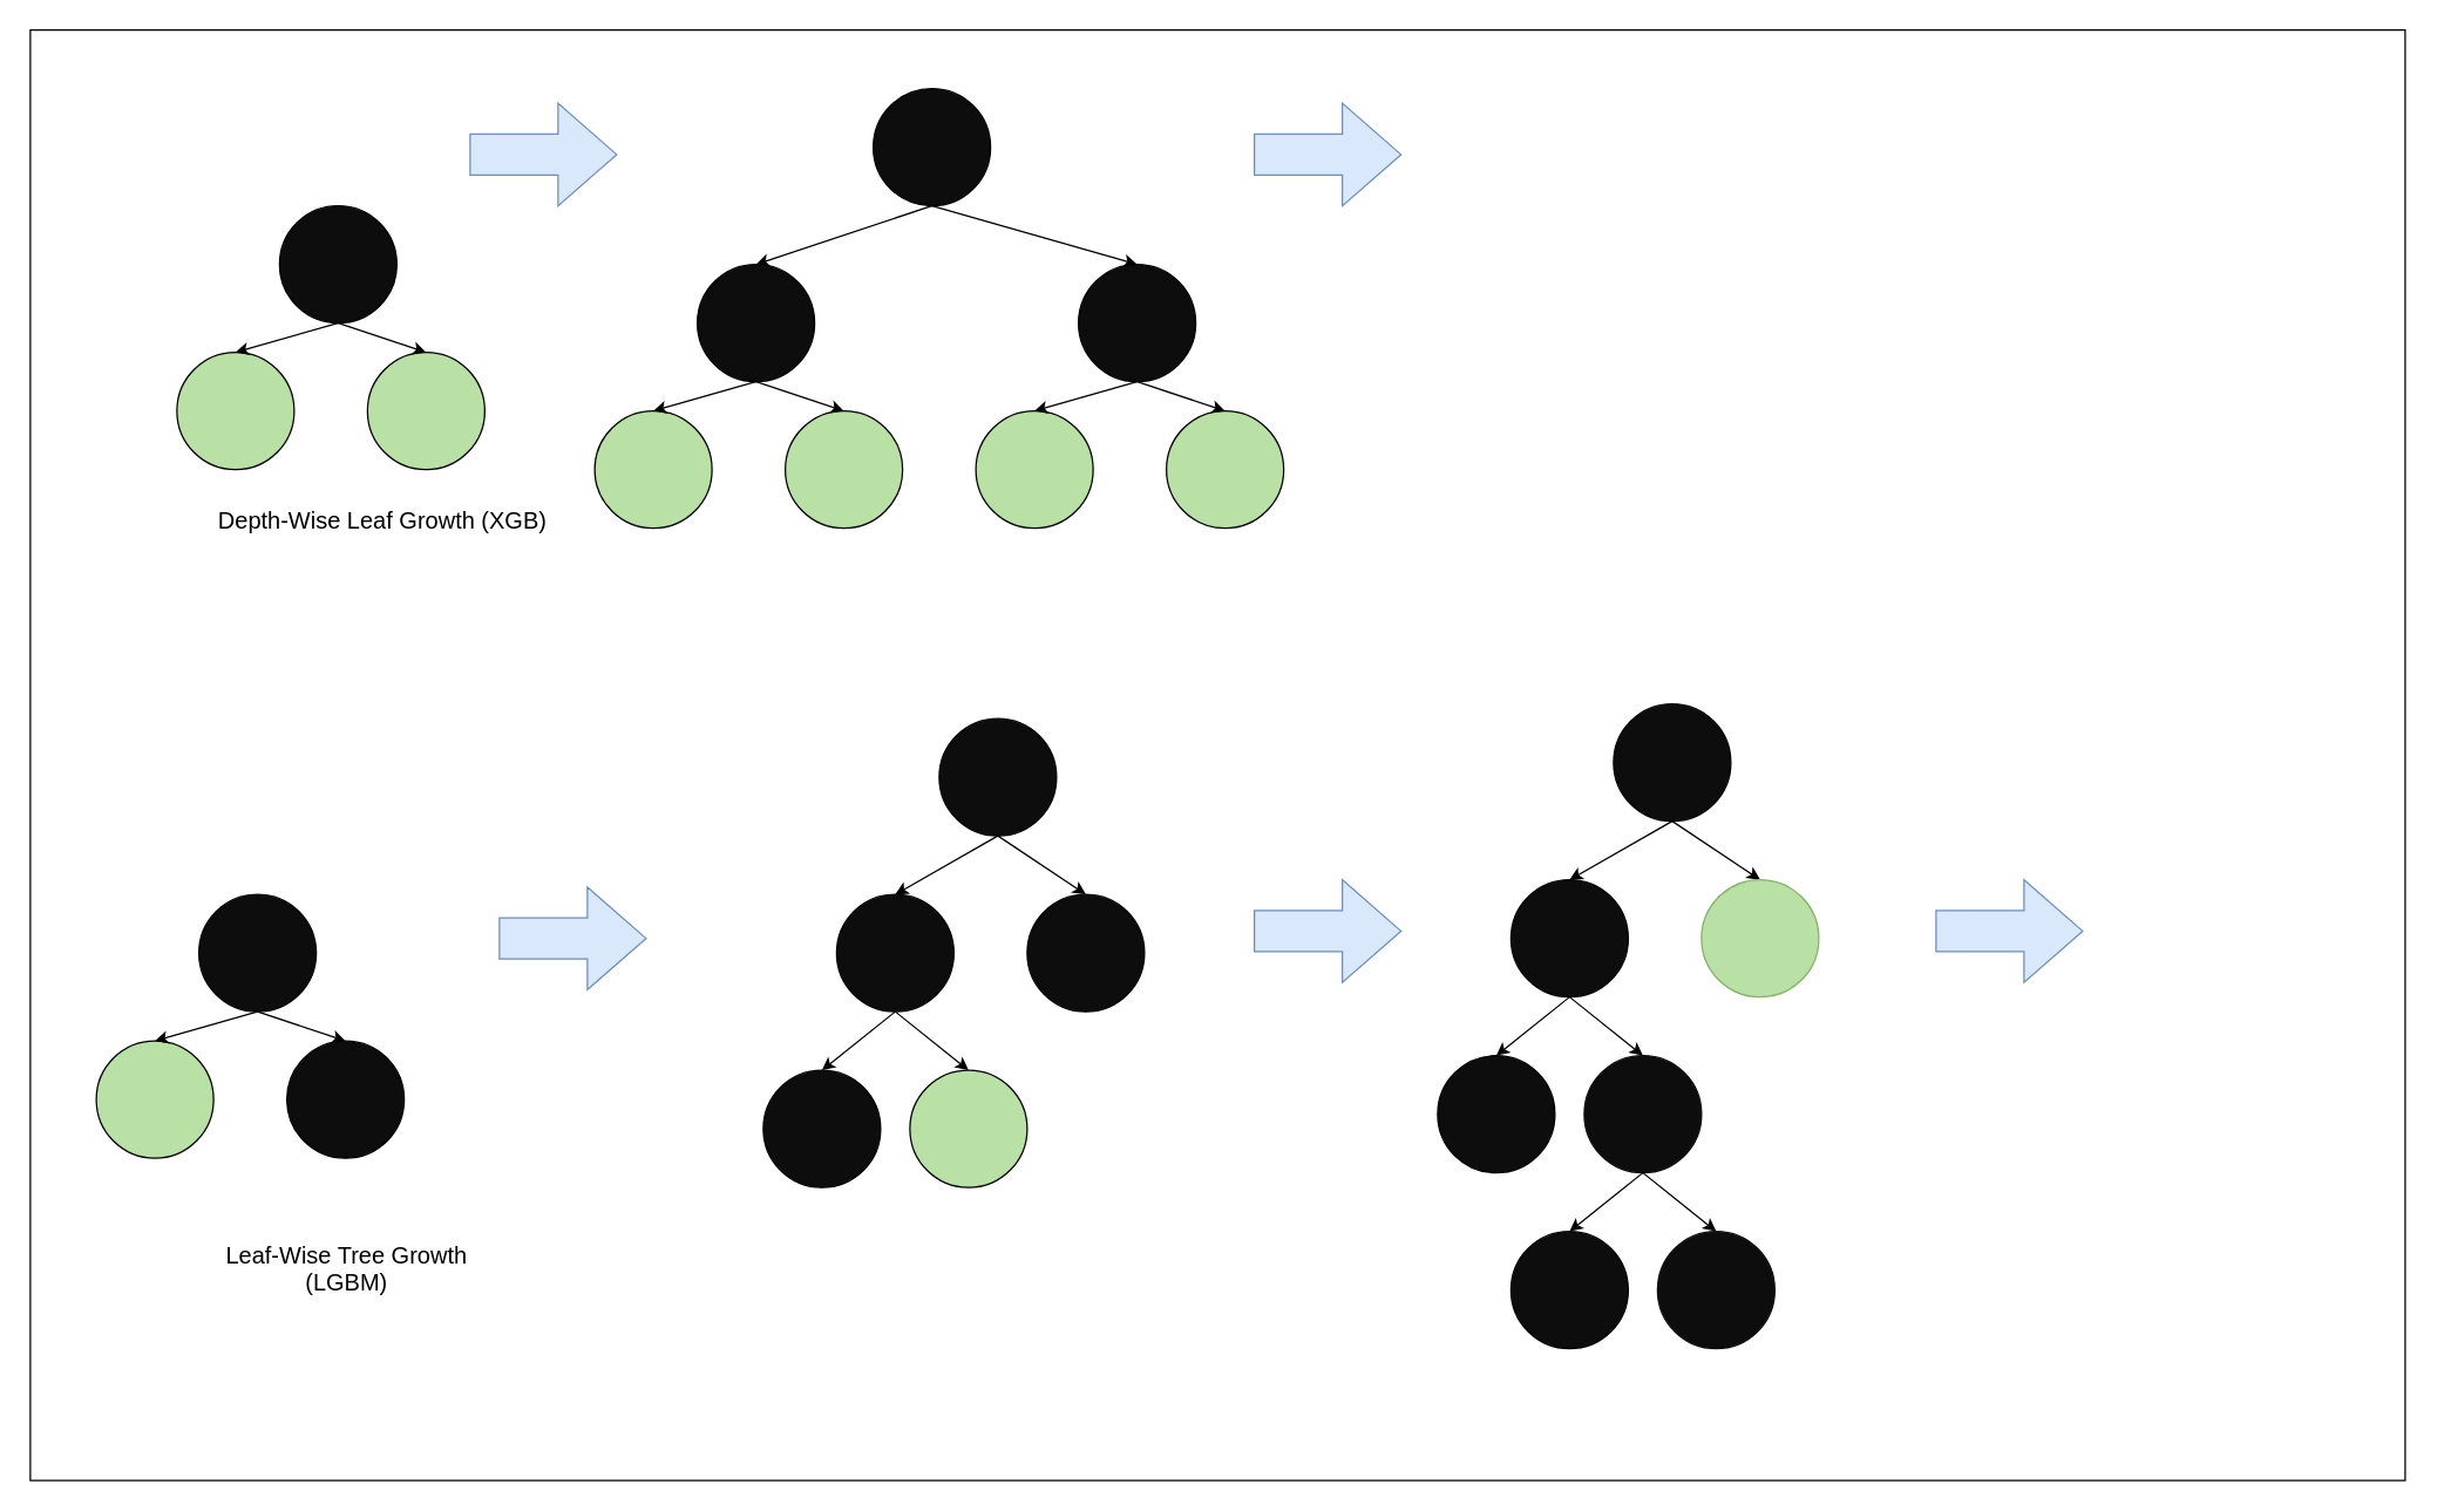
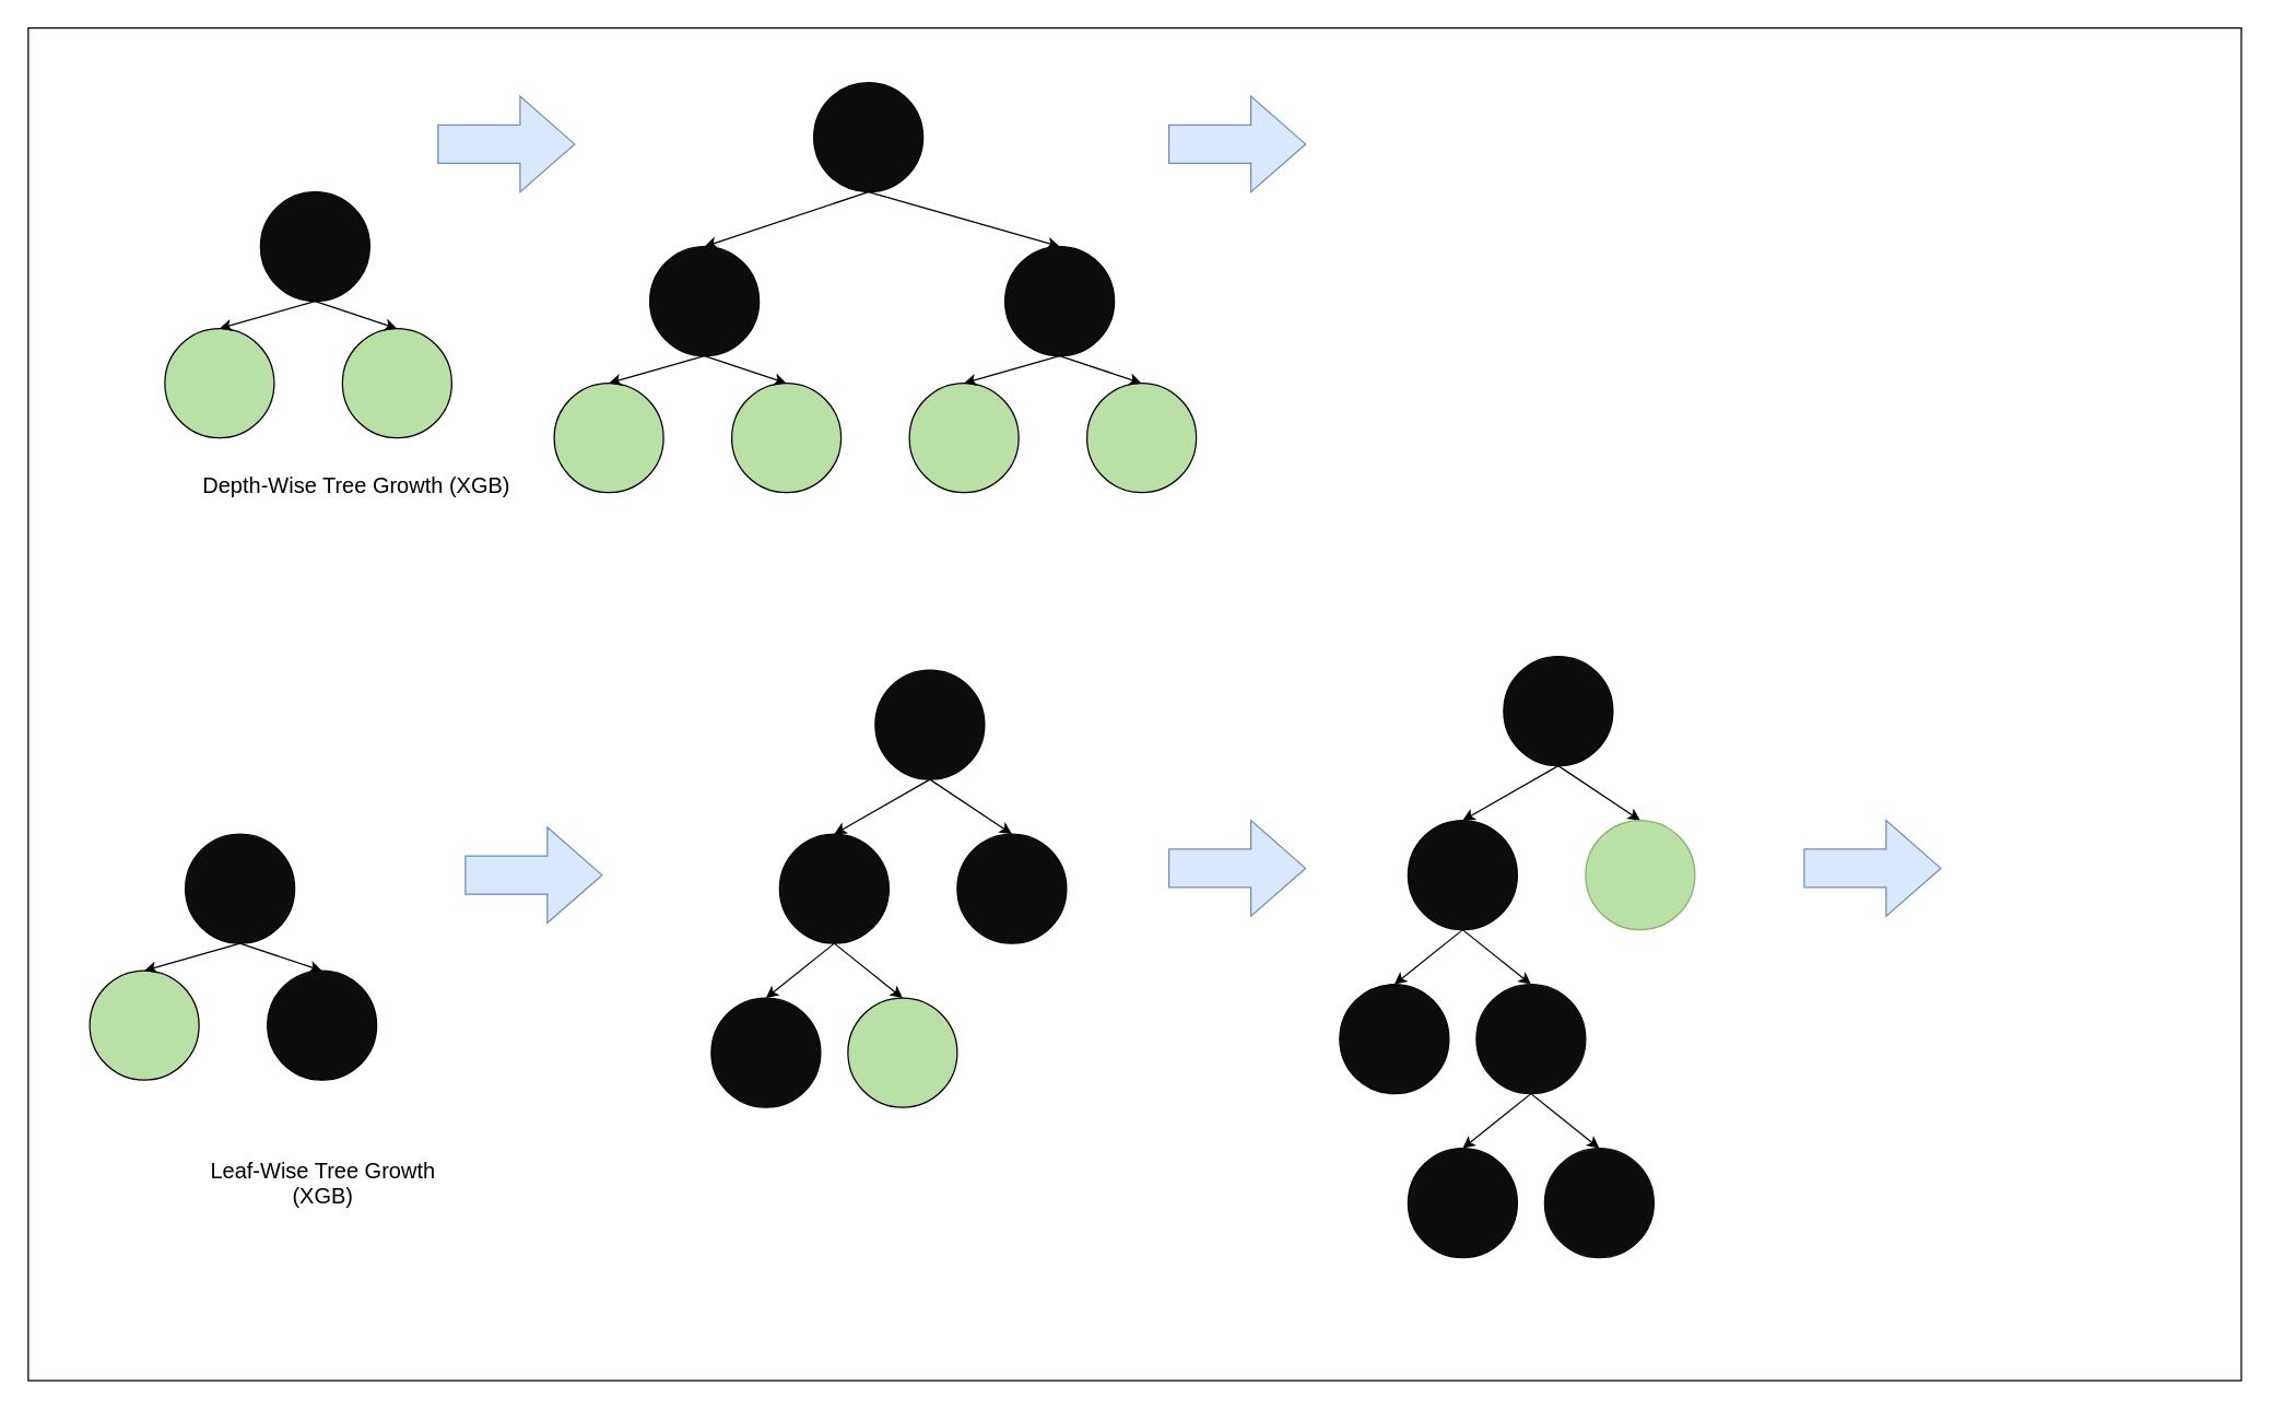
  <mxCell id="0" />
  <mxCell id="1" parent="0" />
  <mxCell id="2" value="" style="rounded=0;whiteSpace=wrap;html=1;" vertex="1" parent="1"><mxGeometry x="20" y="20" width="1620" height="990" as="geometry" /></mxCell>
  <mxCell id="3" value="" style="ellipse;whiteSpace=wrap;html=1;aspect=fixed;fillColor=#0D0D0D;" vertex="1" parent="1"><mxGeometry x="595" y="60" width="80" height="80" as="geometry" /></mxCell>
  <mxCell id="4" value="" style="endArrow=classic;html=1;rounded=0;exitX=0.5;exitY=1;exitDx=0;exitDy=0;entryX=0.5;entryY=0;entryDx=0;entryDy=0;" edge="1" parent="1" source="3" target="7"><mxGeometry width="50" height="50" relative="1" as="geometry"><mxPoint x="705" y="340" as="sourcePoint" /><mxPoint x="575" y="160" as="targetPoint" /></mxGeometry></mxCell>
  <mxCell id="5" value="" style="endArrow=classic;html=1;rounded=0;exitX=0.5;exitY=1;exitDx=0;exitDy=0;entryX=0.5;entryY=0;entryDx=0;entryDy=0;" edge="1" parent="1" source="3" target="12"><mxGeometry width="50" height="50" relative="1" as="geometry"><mxPoint x="705" y="340" as="sourcePoint" /><mxPoint x="765" y="150" as="targetPoint" /></mxGeometry></mxCell>
  <mxCell id="6" value="" style="html=1;shadow=0;dashed=0;align=center;verticalAlign=middle;shape=mxgraph.arrows2.arrow;dy=0.6;dx=40;notch=0;fillColor=#dae8fc;strokeColor=#6c8ebf;" vertex="1" parent="1"><mxGeometry x="320" y="70" width="100" height="70" as="geometry" /></mxCell>
  <mxCell id="7" value="" style="ellipse;whiteSpace=wrap;html=1;aspect=fixed;fillColor=#0D0D0D;" vertex="1" parent="1"><mxGeometry x="475" y="180" width="80" height="80" as="geometry" /></mxCell>
  <mxCell id="8" value="" style="ellipse;whiteSpace=wrap;html=1;aspect=fixed;fillColor=#B9E0A5;" vertex="1" parent="1"><mxGeometry x="405" y="280" width="80" height="80" as="geometry" /></mxCell>
  <mxCell id="9" value="" style="ellipse;whiteSpace=wrap;html=1;aspect=fixed;fillColor=#B9E0A5;" vertex="1" parent="1"><mxGeometry x="535" y="280" width="80" height="80" as="geometry" /></mxCell>
  <mxCell id="10" value="" style="endArrow=classic;html=1;rounded=0;exitX=0.5;exitY=1;exitDx=0;exitDy=0;entryX=0.5;entryY=0;entryDx=0;entryDy=0;" edge="1" parent="1" source="7" target="8"><mxGeometry width="50" height="50" relative="1" as="geometry"><mxPoint x="645" y="470" as="sourcePoint" /><mxPoint x="695" y="420" as="targetPoint" /></mxGeometry></mxCell>
  <mxCell id="11" value="" style="endArrow=classic;html=1;rounded=0;exitX=0.5;exitY=1;exitDx=0;exitDy=0;entryX=0.5;entryY=0;entryDx=0;entryDy=0;" edge="1" parent="1" source="7" target="9"><mxGeometry width="50" height="50" relative="1" as="geometry"><mxPoint x="645" y="470" as="sourcePoint" /><mxPoint x="695" y="420" as="targetPoint" /></mxGeometry></mxCell>
  <mxCell id="12" value="" style="ellipse;whiteSpace=wrap;html=1;aspect=fixed;fillColor=#0D0D0D;" vertex="1" parent="1"><mxGeometry x="735" y="180" width="80" height="80" as="geometry" /></mxCell>
  <mxCell id="13" value="" style="ellipse;whiteSpace=wrap;html=1;aspect=fixed;fillColor=#B9E0A5;" vertex="1" parent="1"><mxGeometry x="665" y="280" width="80" height="80" as="geometry" /></mxCell>
  <mxCell id="14" value="" style="ellipse;whiteSpace=wrap;html=1;aspect=fixed;fillColor=#B9E0A5;" vertex="1" parent="1"><mxGeometry x="795" y="280" width="80" height="80" as="geometry" /></mxCell>
  <mxCell id="15" value="" style="endArrow=classic;html=1;rounded=0;exitX=0.5;exitY=1;exitDx=0;exitDy=0;entryX=0.5;entryY=0;entryDx=0;entryDy=0;" edge="1" parent="1" source="12" target="13"><mxGeometry width="50" height="50" relative="1" as="geometry"><mxPoint x="905" y="470" as="sourcePoint" /><mxPoint x="955" y="420" as="targetPoint" /></mxGeometry></mxCell>
  <mxCell id="16" value="" style="endArrow=classic;html=1;rounded=0;exitX=0.5;exitY=1;exitDx=0;exitDy=0;entryX=0.5;entryY=0;entryDx=0;entryDy=0;" edge="1" parent="1" source="12" target="14"><mxGeometry width="50" height="50" relative="1" as="geometry"><mxPoint x="905" y="470" as="sourcePoint" /><mxPoint x="955" y="420" as="targetPoint" /></mxGeometry></mxCell>
  <mxCell id="17" value="" style="ellipse;whiteSpace=wrap;html=1;aspect=fixed;fillColor=#0D0D0D;" vertex="1" parent="1"><mxGeometry x="190" y="140" width="80" height="80" as="geometry" /></mxCell>
  <mxCell id="18" value="" style="ellipse;whiteSpace=wrap;html=1;aspect=fixed;fillColor=#B9E0A5;" vertex="1" parent="1"><mxGeometry x="120" y="240" width="80" height="80" as="geometry" /></mxCell>
  <mxCell id="19" value="" style="ellipse;whiteSpace=wrap;html=1;aspect=fixed;fillColor=#B9E0A5;" vertex="1" parent="1"><mxGeometry x="250" y="240" width="80" height="80" as="geometry" /></mxCell>
  <mxCell id="20" value="" style="endArrow=classic;html=1;rounded=0;exitX=0.5;exitY=1;exitDx=0;exitDy=0;entryX=0.5;entryY=0;entryDx=0;entryDy=0;" edge="1" parent="1" source="17" target="18"><mxGeometry width="50" height="50" relative="1" as="geometry"><mxPoint x="360" y="430" as="sourcePoint" /><mxPoint x="410" y="380" as="targetPoint" /></mxGeometry></mxCell>
  <mxCell id="21" value="" style="endArrow=classic;html=1;rounded=0;exitX=0.5;exitY=1;exitDx=0;exitDy=0;entryX=0.5;entryY=0;entryDx=0;entryDy=0;" edge="1" parent="1" source="17" target="19"><mxGeometry width="50" height="50" relative="1" as="geometry"><mxPoint x="360" y="430" as="sourcePoint" /><mxPoint x="410" y="380" as="targetPoint" /></mxGeometry></mxCell>
  <mxCell id="22" value="" style="html=1;shadow=0;dashed=0;align=center;verticalAlign=middle;shape=mxgraph.arrows2.arrow;dy=0.6;dx=40;notch=0;fillColor=#dae8fc;strokeColor=#6c8ebf;" vertex="1" parent="1"><mxGeometry x="855" y="70" width="100" height="70" as="geometry" /></mxCell>
- <mxCell id="23" value="&lt;font style=&quot;font-size: 16px;&quot;&gt;Depth-Wise Leaf Growth (XGB)&lt;/font&gt;" style="text;html=1;align=center;verticalAlign=middle;resizable=0;points=[];autosize=1;strokeColor=none;fillColor=none;" vertex="1" parent="1"><mxGeometry x="135" y="340" width="250" height="30" as="geometry" /></mxCell>
+ <mxCell id="23" value="&lt;font style=&quot;font-size: 16px;&quot;&gt;Depth-Wise Tree Growth (XGB)&lt;/font&gt;" style="text;html=1;align=center;verticalAlign=middle;resizable=0;points=[];autosize=1;strokeColor=none;fillColor=none;" vertex="1" parent="1"><mxGeometry x="135" y="340" width="250" height="30" as="geometry" /></mxCell>
  <mxCell id="24" value="" style="ellipse;whiteSpace=wrap;html=1;aspect=fixed;fillColor=#0D0D0D;" vertex="1" parent="1"><mxGeometry x="135" y="610" width="80" height="80" as="geometry" /></mxCell>
  <mxCell id="25" value="" style="ellipse;whiteSpace=wrap;html=1;aspect=fixed;fillColor=#B9E0A5;" vertex="1" parent="1"><mxGeometry x="65" y="710" width="80" height="80" as="geometry" /></mxCell>
  <mxCell id="26" value="" style="ellipse;whiteSpace=wrap;html=1;aspect=fixed;fillColor=#0D0D0D;" vertex="1" parent="1"><mxGeometry x="195" y="710" width="80" height="80" as="geometry" /></mxCell>
  <mxCell id="27" value="" style="endArrow=classic;html=1;rounded=0;exitX=0.5;exitY=1;exitDx=0;exitDy=0;entryX=0.5;entryY=0;entryDx=0;entryDy=0;" edge="1" parent="1" source="24" target="25"><mxGeometry width="50" height="50" relative="1" as="geometry"><mxPoint x="305" y="900" as="sourcePoint" /><mxPoint x="355" y="850" as="targetPoint" /></mxGeometry></mxCell>
  <mxCell id="28" value="" style="endArrow=classic;html=1;rounded=0;exitX=0.5;exitY=1;exitDx=0;exitDy=0;entryX=0.5;entryY=0;entryDx=0;entryDy=0;" edge="1" parent="1" source="24" target="26"><mxGeometry width="50" height="50" relative="1" as="geometry"><mxPoint x="305" y="900" as="sourcePoint" /><mxPoint x="355" y="850" as="targetPoint" /></mxGeometry></mxCell>
  <mxCell id="29" value="" style="html=1;shadow=0;dashed=0;align=center;verticalAlign=middle;shape=mxgraph.arrows2.arrow;dy=0.6;dx=40;notch=0;fillColor=#dae8fc;strokeColor=#6c8ebf;" vertex="1" parent="1"><mxGeometry x="340" y="605" width="100" height="70" as="geometry" /></mxCell>
  <mxCell id="30" value="" style="ellipse;whiteSpace=wrap;html=1;aspect=fixed;fillColor=#0D0D0D;" vertex="1" parent="1"><mxGeometry x="640" y="490" width="80" height="80" as="geometry" /></mxCell>
  <mxCell id="31" value="" style="endArrow=classic;html=1;rounded=0;exitX=0.5;exitY=1;exitDx=0;exitDy=0;entryX=0.5;entryY=0;entryDx=0;entryDy=0;" edge="1" parent="1" source="30" target="33"><mxGeometry width="50" height="50" relative="1" as="geometry"><mxPoint x="750" y="770" as="sourcePoint" /><mxPoint x="620" y="590" as="targetPoint" /></mxGeometry></mxCell>
  <mxCell id="32" value="" style="endArrow=classic;html=1;rounded=0;exitX=0.5;exitY=1;exitDx=0;exitDy=0;entryX=0.5;entryY=0;entryDx=0;entryDy=0;" edge="1" parent="1" source="30" target="36"><mxGeometry width="50" height="50" relative="1" as="geometry"><mxPoint x="750" y="770" as="sourcePoint" /><mxPoint x="810" y="580" as="targetPoint" /></mxGeometry></mxCell>
  <mxCell id="33" value="" style="ellipse;whiteSpace=wrap;html=1;aspect=fixed;fillColor=#0D0D0D;" vertex="1" parent="1"><mxGeometry x="570" y="610" width="80" height="80" as="geometry" /></mxCell>
  <mxCell id="34" value="" style="ellipse;whiteSpace=wrap;html=1;aspect=fixed;fillColor=#0D0D0D;" vertex="1" parent="1"><mxGeometry x="520" y="730" width="80" height="80" as="geometry" /></mxCell>
  <mxCell id="35" value="" style="ellipse;whiteSpace=wrap;html=1;aspect=fixed;fillColor=#B9E0A5;" vertex="1" parent="1"><mxGeometry x="620" y="730" width="80" height="80" as="geometry" /></mxCell>
  <mxCell id="36" value="" style="ellipse;whiteSpace=wrap;html=1;aspect=fixed;fillColor=#0D0D0D;" vertex="1" parent="1"><mxGeometry x="700" y="610" width="80" height="80" as="geometry" /></mxCell>
  <mxCell id="37" value="" style="endArrow=classic;html=1;rounded=0;exitX=0.5;exitY=1;exitDx=0;exitDy=0;entryX=0.5;entryY=0;entryDx=0;entryDy=0;" edge="1" parent="1" source="33" target="34"><mxGeometry width="50" height="50" relative="1" as="geometry"><mxPoint x="490" y="490" as="sourcePoint" /><mxPoint x="540" y="440" as="targetPoint" /></mxGeometry></mxCell>
  <mxCell id="38" value="" style="endArrow=classic;html=1;rounded=0;entryX=0.5;entryY=0;entryDx=0;entryDy=0;exitX=0.5;exitY=1;exitDx=0;exitDy=0;" edge="1" parent="1" source="33" target="35"><mxGeometry width="50" height="50" relative="1" as="geometry"><mxPoint x="560" y="690" as="sourcePoint" /><mxPoint x="500" y="720" as="targetPoint" /></mxGeometry></mxCell>
  <mxCell id="39" value="" style="html=1;shadow=0;dashed=0;align=center;verticalAlign=middle;shape=mxgraph.arrows2.arrow;dy=0.6;dx=40;notch=0;fillColor=#dae8fc;strokeColor=#6c8ebf;" vertex="1" parent="1"><mxGeometry x="855" y="600" width="100" height="70" as="geometry" /></mxCell>
  <mxCell id="40" value="" style="ellipse;whiteSpace=wrap;html=1;aspect=fixed;fillColor=#0D0D0D;" vertex="1" parent="1"><mxGeometry x="1100" y="480" width="80" height="80" as="geometry" /></mxCell>
  <mxCell id="41" value="" style="endArrow=classic;html=1;rounded=0;exitX=0.5;exitY=1;exitDx=0;exitDy=0;entryX=0.5;entryY=0;entryDx=0;entryDy=0;" edge="1" parent="1" source="40" target="43"><mxGeometry width="50" height="50" relative="1" as="geometry"><mxPoint x="1210" y="760" as="sourcePoint" /><mxPoint x="1080" y="580" as="targetPoint" /></mxGeometry></mxCell>
  <mxCell id="42" value="" style="endArrow=classic;html=1;rounded=0;exitX=0.5;exitY=1;exitDx=0;exitDy=0;entryX=0.5;entryY=0;entryDx=0;entryDy=0;" edge="1" parent="1" source="40" target="46"><mxGeometry width="50" height="50" relative="1" as="geometry"><mxPoint x="1210" y="760" as="sourcePoint" /><mxPoint x="1270" y="570" as="targetPoint" /></mxGeometry></mxCell>
  <mxCell id="43" value="" style="ellipse;whiteSpace=wrap;html=1;aspect=fixed;fillColor=#0D0D0D;" vertex="1" parent="1"><mxGeometry x="1030" y="600" width="80" height="80" as="geometry" /></mxCell>
  <mxCell id="44" value="" style="ellipse;whiteSpace=wrap;html=1;aspect=fixed;fillColor=#0D0D0D;" vertex="1" parent="1"><mxGeometry x="980" y="720" width="80" height="80" as="geometry" /></mxCell>
  <mxCell id="45" value="" style="ellipse;whiteSpace=wrap;html=1;aspect=fixed;fillColor=#0D0D0D;strokeColor=#0D0D0D;" vertex="1" parent="1"><mxGeometry x="1080" y="720" width="80" height="80" as="geometry" /></mxCell>
  <mxCell id="46" value="" style="ellipse;whiteSpace=wrap;html=1;aspect=fixed;fillColor=#B9E0A5;strokeColor=#82b366;" vertex="1" parent="1"><mxGeometry x="1160" y="600" width="80" height="80" as="geometry" /></mxCell>
  <mxCell id="47" value="" style="endArrow=classic;html=1;rounded=0;exitX=0.5;exitY=1;exitDx=0;exitDy=0;entryX=0.5;entryY=0;entryDx=0;entryDy=0;" edge="1" parent="1" source="43" target="44"><mxGeometry width="50" height="50" relative="1" as="geometry"><mxPoint x="950" y="480" as="sourcePoint" /><mxPoint x="1000" y="430" as="targetPoint" /></mxGeometry></mxCell>
  <mxCell id="48" value="" style="endArrow=classic;html=1;rounded=0;entryX=0.5;entryY=0;entryDx=0;entryDy=0;exitX=0.5;exitY=1;exitDx=0;exitDy=0;" edge="1" parent="1" source="43" target="45"><mxGeometry width="50" height="50" relative="1" as="geometry"><mxPoint x="1020" y="680" as="sourcePoint" /><mxPoint x="960" y="710" as="targetPoint" /></mxGeometry></mxCell>
  <mxCell id="49" value="" style="ellipse;whiteSpace=wrap;html=1;aspect=fixed;fillColor=#0D0D0D;" vertex="1" parent="1"><mxGeometry x="1030" y="840" width="80" height="80" as="geometry" /></mxCell>
  <mxCell id="50" value="" style="ellipse;whiteSpace=wrap;html=1;aspect=fixed;fillColor=#0D0D0D;strokeColor=#0D0D0D;" vertex="1" parent="1"><mxGeometry x="1130" y="840" width="80" height="80" as="geometry" /></mxCell>
  <mxCell id="51" value="" style="endArrow=classic;html=1;rounded=0;entryX=0.5;entryY=0;entryDx=0;entryDy=0;exitX=0.5;exitY=1;exitDx=0;exitDy=0;" edge="1" parent="1" target="49" source="45"><mxGeometry width="50" height="50" relative="1" as="geometry"><mxPoint x="1120" y="820" as="sourcePoint" /><mxPoint x="1050" y="550" as="targetPoint" /></mxGeometry></mxCell>
  <mxCell id="52" value="" style="endArrow=classic;html=1;rounded=0;entryX=0.5;entryY=0;entryDx=0;entryDy=0;exitX=0.5;exitY=1;exitDx=0;exitDy=0;" edge="1" parent="1" target="50" source="45"><mxGeometry width="50" height="50" relative="1" as="geometry"><mxPoint x="1120" y="820" as="sourcePoint" /><mxPoint x="1010" y="830" as="targetPoint" /></mxGeometry></mxCell>
- <mxCell id="53" value="&lt;div style=&quot;text-align: center;&quot;&gt;&lt;span style=&quot;background-color: initial;&quot;&gt;&lt;font style=&quot;font-size: 16px;&quot;&gt;Leaf-Wise Tree Growth (LGBM)&lt;/font&gt;&lt;/span&gt;&lt;/div&gt;" style="text;whiteSpace=wrap;html=1;" vertex="1" parent="1"><mxGeometry x="135" y="840" width="200" height="40" as="geometry" /></mxCell>
+ <mxCell id="53" value="&lt;div style=&quot;text-align: center;&quot;&gt;&lt;span style=&quot;background-color: initial;&quot;&gt;&lt;font style=&quot;font-size: 16px;&quot;&gt;Leaf-Wise Tree Growth (XGB)&lt;/font&gt;&lt;/span&gt;&lt;/div&gt;" style="text;whiteSpace=wrap;html=1;" vertex="1" parent="1"><mxGeometry x="135" y="840" width="200" height="40" as="geometry" /></mxCell>
  <mxCell id="54" value="" style="html=1;shadow=0;dashed=0;align=center;verticalAlign=middle;shape=mxgraph.arrows2.arrow;dy=0.6;dx=40;notch=0;fillColor=#dae8fc;strokeColor=#6c8ebf;" vertex="1" parent="1"><mxGeometry x="1320" y="600" width="100" height="70" as="geometry" /></mxCell>
